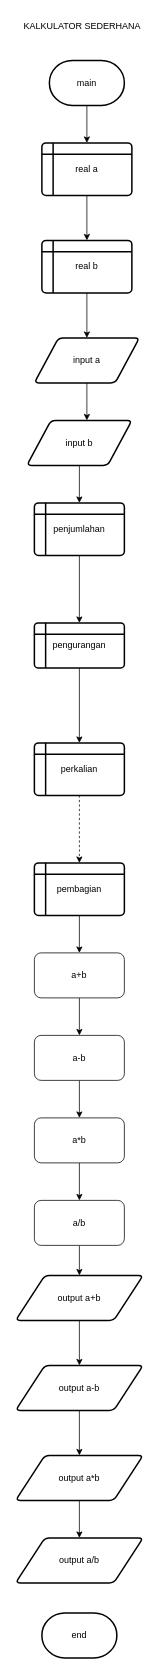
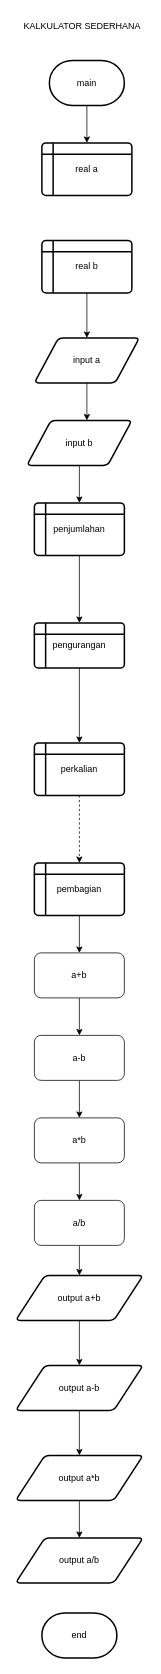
  <mxCell id="0" />
  <mxCell id="1" parent="0" />
  <mxCell id="2" style="edgeStyle=orthogonalEdgeStyle;rounded=0;orthogonalLoop=1;jettySize=auto;html=1;entryX=0.5;entryY=0;entryDx=0;entryDy=0;" parent="1" source="3" target="6" edge="1"><mxGeometry relative="1" as="geometry" /></mxCell>
  <mxCell id="3" value="main" style="strokeWidth=2;html=1;shape=mxgraph.flowchart.terminator;whiteSpace=wrap;" parent="1" vertex="1"><mxGeometry x="65" y="80" width="100" height="60" as="geometry" /></mxCell>
  <mxCell id="4" value="KALKULATOR SEDERHANA" style="text;html=1;strokeColor=none;fillColor=none;align=center;verticalAlign=middle;whiteSpace=wrap;rounded=0;" parent="1" vertex="1"><mxGeometry x="26" y="20" width="166" height="30" as="geometry" /></mxCell>
- <mxCell id="5" style="edgeStyle=orthogonalEdgeStyle;rounded=0;orthogonalLoop=1;jettySize=auto;html=1;entryX=0.5;entryY=0;entryDx=0;entryDy=0;" parent="1" source="6" target="8" edge="1"><mxGeometry relative="1" as="geometry" /></mxCell>
  <mxCell id="6" value="real a" style="shape=internalStorage;whiteSpace=wrap;html=1;dx=15;dy=15;rounded=1;arcSize=8;strokeWidth=2;" parent="1" vertex="1"><mxGeometry x="55" y="190" width="120" height="70" as="geometry" /></mxCell>
  <mxCell id="7" style="edgeStyle=orthogonalEdgeStyle;rounded=0;orthogonalLoop=1;jettySize=auto;html=1;entryX=0.5;entryY=0;entryDx=0;entryDy=0;" parent="1" source="8" target="10" edge="1"><mxGeometry relative="1" as="geometry" /></mxCell>
  <mxCell id="8" value="real b" style="shape=internalStorage;whiteSpace=wrap;html=1;dx=15;dy=15;rounded=1;arcSize=8;strokeWidth=2;" parent="1" vertex="1"><mxGeometry x="55" y="320" width="120" height="70" as="geometry" /></mxCell>
  <mxCell id="9" style="edgeStyle=orthogonalEdgeStyle;rounded=0;orthogonalLoop=1;jettySize=auto;html=1;" parent="1" source="10" edge="1"><mxGeometry relative="1" as="geometry"><mxPoint x="115" y="560" as="targetPoint" /></mxGeometry></mxCell>
  <mxCell id="10" value="input a" style="shape=parallelogram;html=1;strokeWidth=2;perimeter=parallelogramPerimeter;whiteSpace=wrap;rounded=1;arcSize=12;size=0.23;" parent="1" vertex="1"><mxGeometry x="45" y="450" width="140" height="60" as="geometry" /></mxCell>
  <mxCell id="11" style="edgeStyle=orthogonalEdgeStyle;rounded=0;orthogonalLoop=1;jettySize=auto;html=1;entryX=0.5;entryY=0;entryDx=0;entryDy=0;" parent="1" source="12" target="14" edge="1"><mxGeometry relative="1" as="geometry" /></mxCell>
  <mxCell id="12" value="input b" style="shape=parallelogram;html=1;strokeWidth=2;perimeter=parallelogramPerimeter;whiteSpace=wrap;rounded=1;arcSize=12;size=0.23;" parent="1" vertex="1"><mxGeometry x="35" y="560" width="140" height="60" as="geometry" /></mxCell>
  <mxCell id="13" style="edgeStyle=orthogonalEdgeStyle;rounded=0;orthogonalLoop=1;jettySize=auto;html=1;" parent="1" source="14" target="16" edge="1"><mxGeometry relative="1" as="geometry" /></mxCell>
  <mxCell id="14" value="penjumlahan" style="shape=internalStorage;whiteSpace=wrap;html=1;dx=15;dy=15;rounded=1;arcSize=8;strokeWidth=2;" parent="1" vertex="1"><mxGeometry x="45" y="670" width="120" height="70" as="geometry" /></mxCell>
  <mxCell id="15" value="" style="edgeStyle=orthogonalEdgeStyle;rounded=0;orthogonalLoop=1;jettySize=auto;html=1;" parent="1" source="16" target="18" edge="1"><mxGeometry relative="1" as="geometry" /></mxCell>
  <mxCell id="16" value="pengurangan" style="shape=internalStorage;whiteSpace=wrap;html=1;dx=15;dy=15;rounded=1;arcSize=8;strokeWidth=2;" parent="1" vertex="1"><mxGeometry x="45" y="830" width="120" height="60" as="geometry" /></mxCell>
  <mxCell id="17" value="" style="edgeStyle=orthogonalEdgeStyle;rounded=0;orthogonalLoop=1;jettySize=auto;html=1;dashed=1;" parent="1" source="18" target="20" edge="1"><mxGeometry relative="1" as="geometry" /></mxCell>
  <mxCell id="18" value="perkalian" style="shape=internalStorage;whiteSpace=wrap;html=1;dx=15;dy=15;rounded=1;arcSize=8;strokeWidth=2;" parent="1" vertex="1"><mxGeometry x="45" y="990" width="120" height="70" as="geometry" /></mxCell>
  <mxCell id="19" value="" style="edgeStyle=orthogonalEdgeStyle;rounded=0;orthogonalLoop=1;jettySize=auto;html=1;" parent="1" source="20" target="22" edge="1"><mxGeometry relative="1" as="geometry" /></mxCell>
  <mxCell id="20" value="pembagian" style="shape=internalStorage;whiteSpace=wrap;html=1;dx=15;dy=15;rounded=1;arcSize=8;strokeWidth=2;" parent="1" vertex="1"><mxGeometry x="45" y="1150" width="120" height="70" as="geometry" /></mxCell>
  <mxCell id="21" style="edgeStyle=orthogonalEdgeStyle;rounded=0;orthogonalLoop=1;jettySize=auto;html=1;" parent="1" source="22" target="24" edge="1"><mxGeometry relative="1" as="geometry" /></mxCell>
  <mxCell id="22" value="a+b" style="rounded=1;whiteSpace=wrap;html=1;fontStyle=0" parent="1" vertex="1"><mxGeometry x="45" y="1270" width="120" height="60" as="geometry" /></mxCell>
  <mxCell id="23" value="" style="edgeStyle=orthogonalEdgeStyle;rounded=0;orthogonalLoop=1;jettySize=auto;html=1;" parent="1" source="24" target="26" edge="1"><mxGeometry relative="1" as="geometry" /></mxCell>
  <mxCell id="24" value="a-b" style="rounded=1;whiteSpace=wrap;html=1;fontStyle=0" parent="1" vertex="1"><mxGeometry x="45" y="1380" width="120" height="60" as="geometry" /></mxCell>
  <mxCell id="25" value="" style="edgeStyle=orthogonalEdgeStyle;rounded=0;orthogonalLoop=1;jettySize=auto;html=1;" parent="1" source="26" target="28" edge="1"><mxGeometry relative="1" as="geometry" /></mxCell>
  <mxCell id="26" value="a*b" style="rounded=1;whiteSpace=wrap;html=1;fontStyle=0" parent="1" vertex="1"><mxGeometry x="45" y="1490" width="120" height="60" as="geometry" /></mxCell>
  <mxCell id="27" style="edgeStyle=orthogonalEdgeStyle;rounded=0;orthogonalLoop=1;jettySize=auto;html=1;entryX=0.5;entryY=0;entryDx=0;entryDy=0;" parent="1" source="28" target="30" edge="1"><mxGeometry relative="1" as="geometry" /></mxCell>
  <mxCell id="28" value="a/b" style="rounded=1;whiteSpace=wrap;html=1;fontStyle=0" parent="1" vertex="1"><mxGeometry x="45" y="1600" width="120" height="60" as="geometry" /></mxCell>
  <mxCell id="29" value="" style="edgeStyle=orthogonalEdgeStyle;rounded=0;orthogonalLoop=1;jettySize=auto;html=1;" parent="1" source="30" target="35" edge="1"><mxGeometry relative="1" as="geometry" /></mxCell>
  <mxCell id="30" value="output a+b" style="shape=parallelogram;html=1;strokeWidth=2;perimeter=parallelogramPerimeter;whiteSpace=wrap;rounded=1;arcSize=12;size=0.23;" parent="1" vertex="1"><mxGeometry x="20" y="1700" width="170" height="60" as="geometry" /></mxCell>
  <mxCell id="31" value="output a/b" style="shape=parallelogram;html=1;strokeWidth=2;perimeter=parallelogramPerimeter;whiteSpace=wrap;rounded=1;arcSize=12;size=0.23;" parent="1" vertex="1"><mxGeometry x="20" y="2050" width="170" height="60" as="geometry" /></mxCell>
  <mxCell id="32" value="" style="edgeStyle=orthogonalEdgeStyle;rounded=0;orthogonalLoop=1;jettySize=auto;html=1;" parent="1" source="33" target="31" edge="1"><mxGeometry relative="1" as="geometry" /></mxCell>
  <mxCell id="33" value="output a*b" style="shape=parallelogram;html=1;strokeWidth=2;perimeter=parallelogramPerimeter;whiteSpace=wrap;rounded=1;arcSize=12;size=0.23;" parent="1" vertex="1"><mxGeometry x="20" y="1940" width="170" height="60" as="geometry" /></mxCell>
  <mxCell id="34" value="" style="edgeStyle=orthogonalEdgeStyle;rounded=0;orthogonalLoop=1;jettySize=auto;html=1;" parent="1" source="35" target="33" edge="1"><mxGeometry relative="1" as="geometry" /></mxCell>
  <mxCell id="35" value="output a-b" style="shape=parallelogram;html=1;strokeWidth=2;perimeter=parallelogramPerimeter;whiteSpace=wrap;rounded=1;arcSize=12;size=0.23;" parent="1" vertex="1"><mxGeometry x="20" y="1820" width="170" height="60" as="geometry" /></mxCell>
  <mxCell id="36" value="end" style="strokeWidth=2;html=1;shape=mxgraph.flowchart.terminator;whiteSpace=wrap;" parent="1" vertex="1"><mxGeometry x="55" y="2150" width="100" height="60" as="geometry" /></mxCell>
